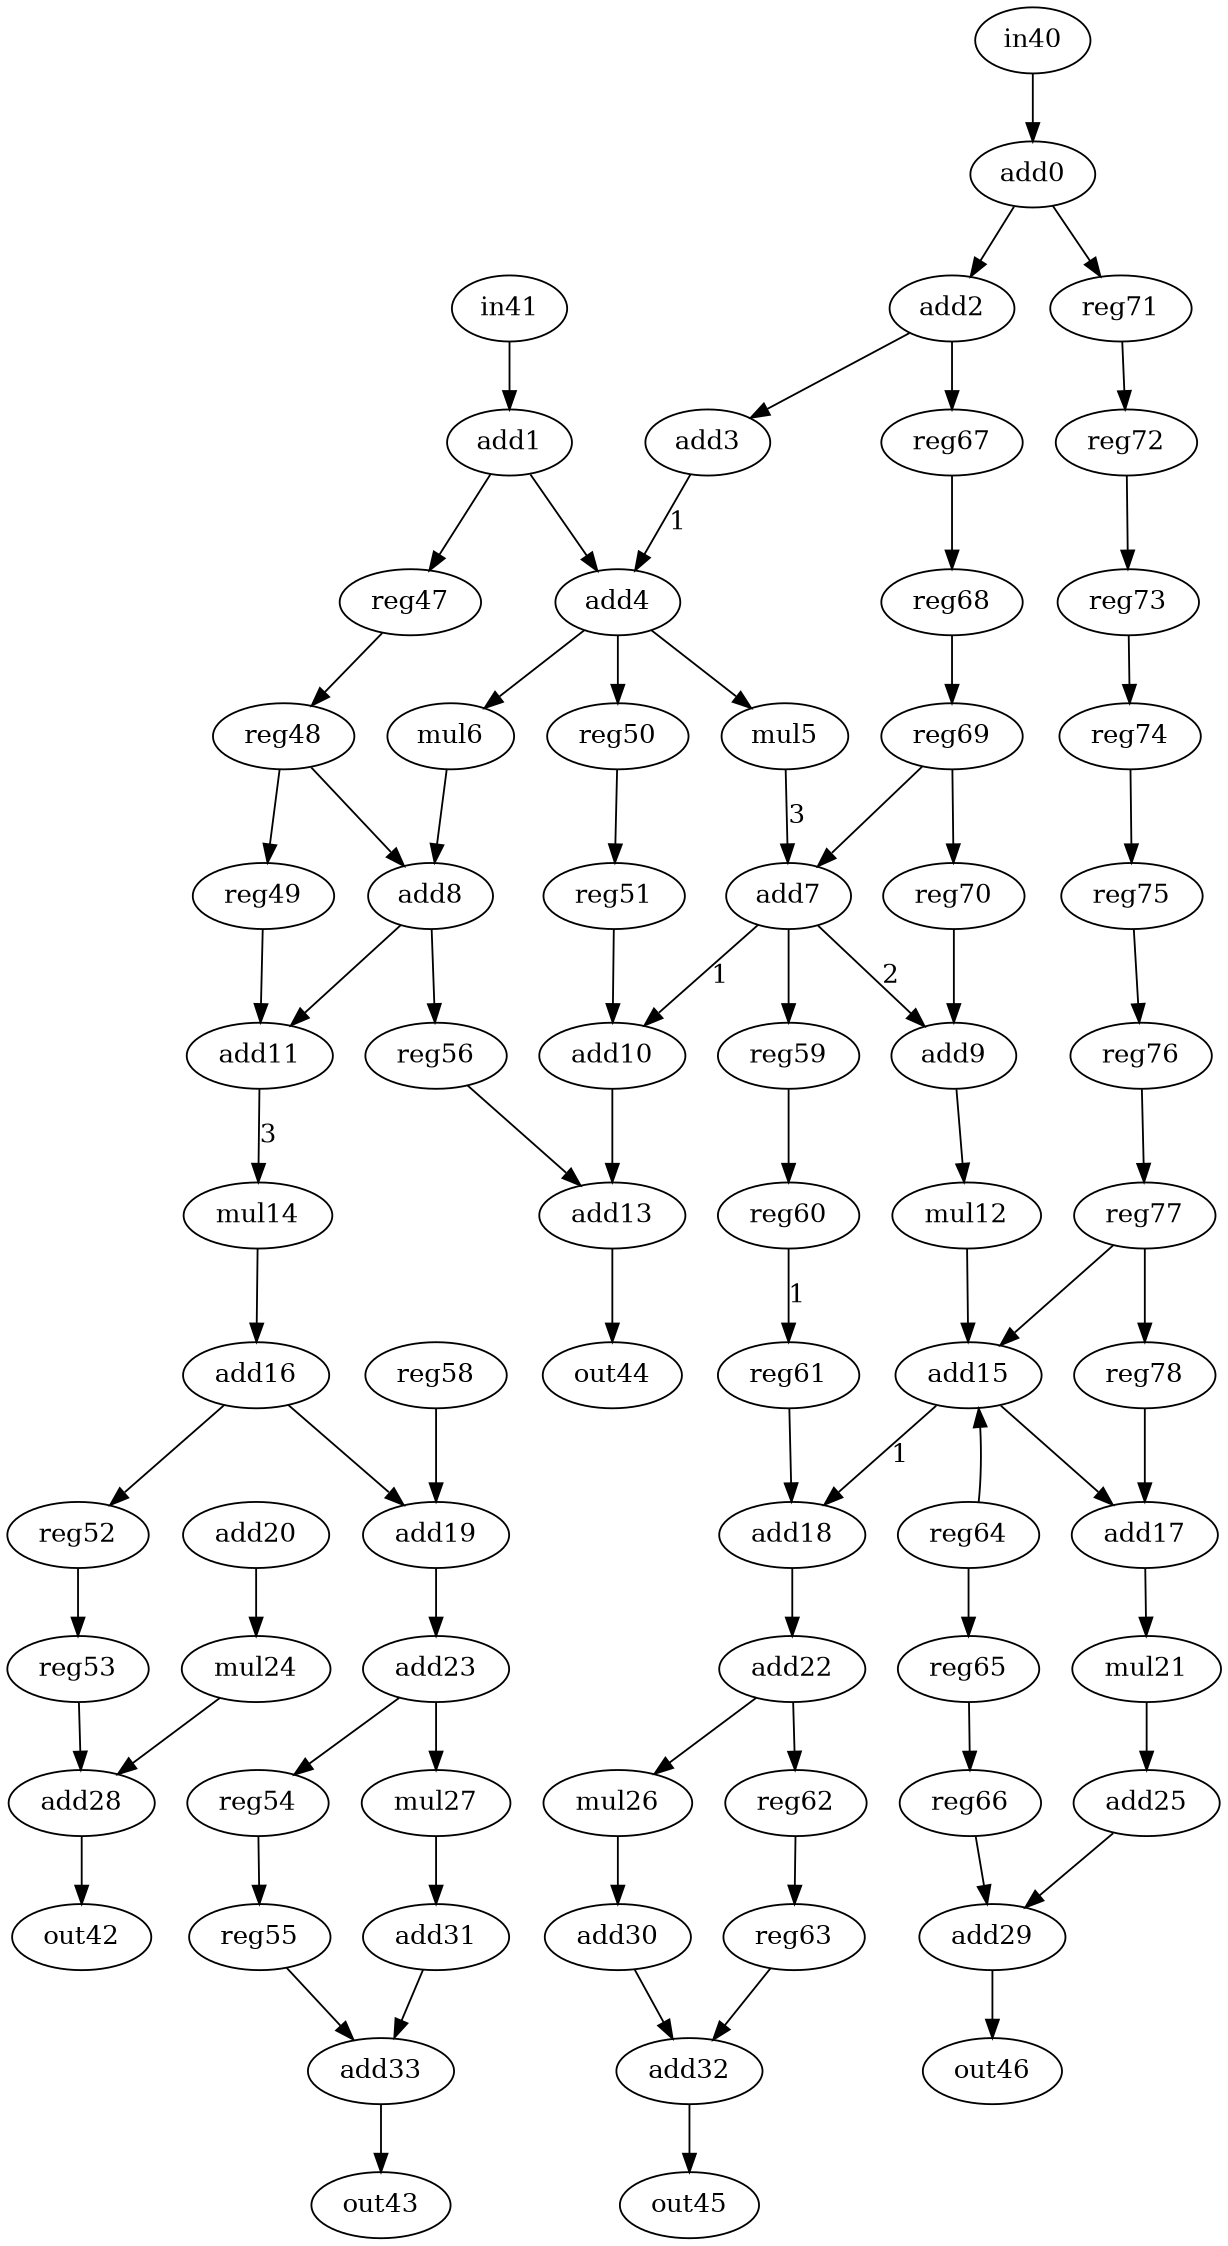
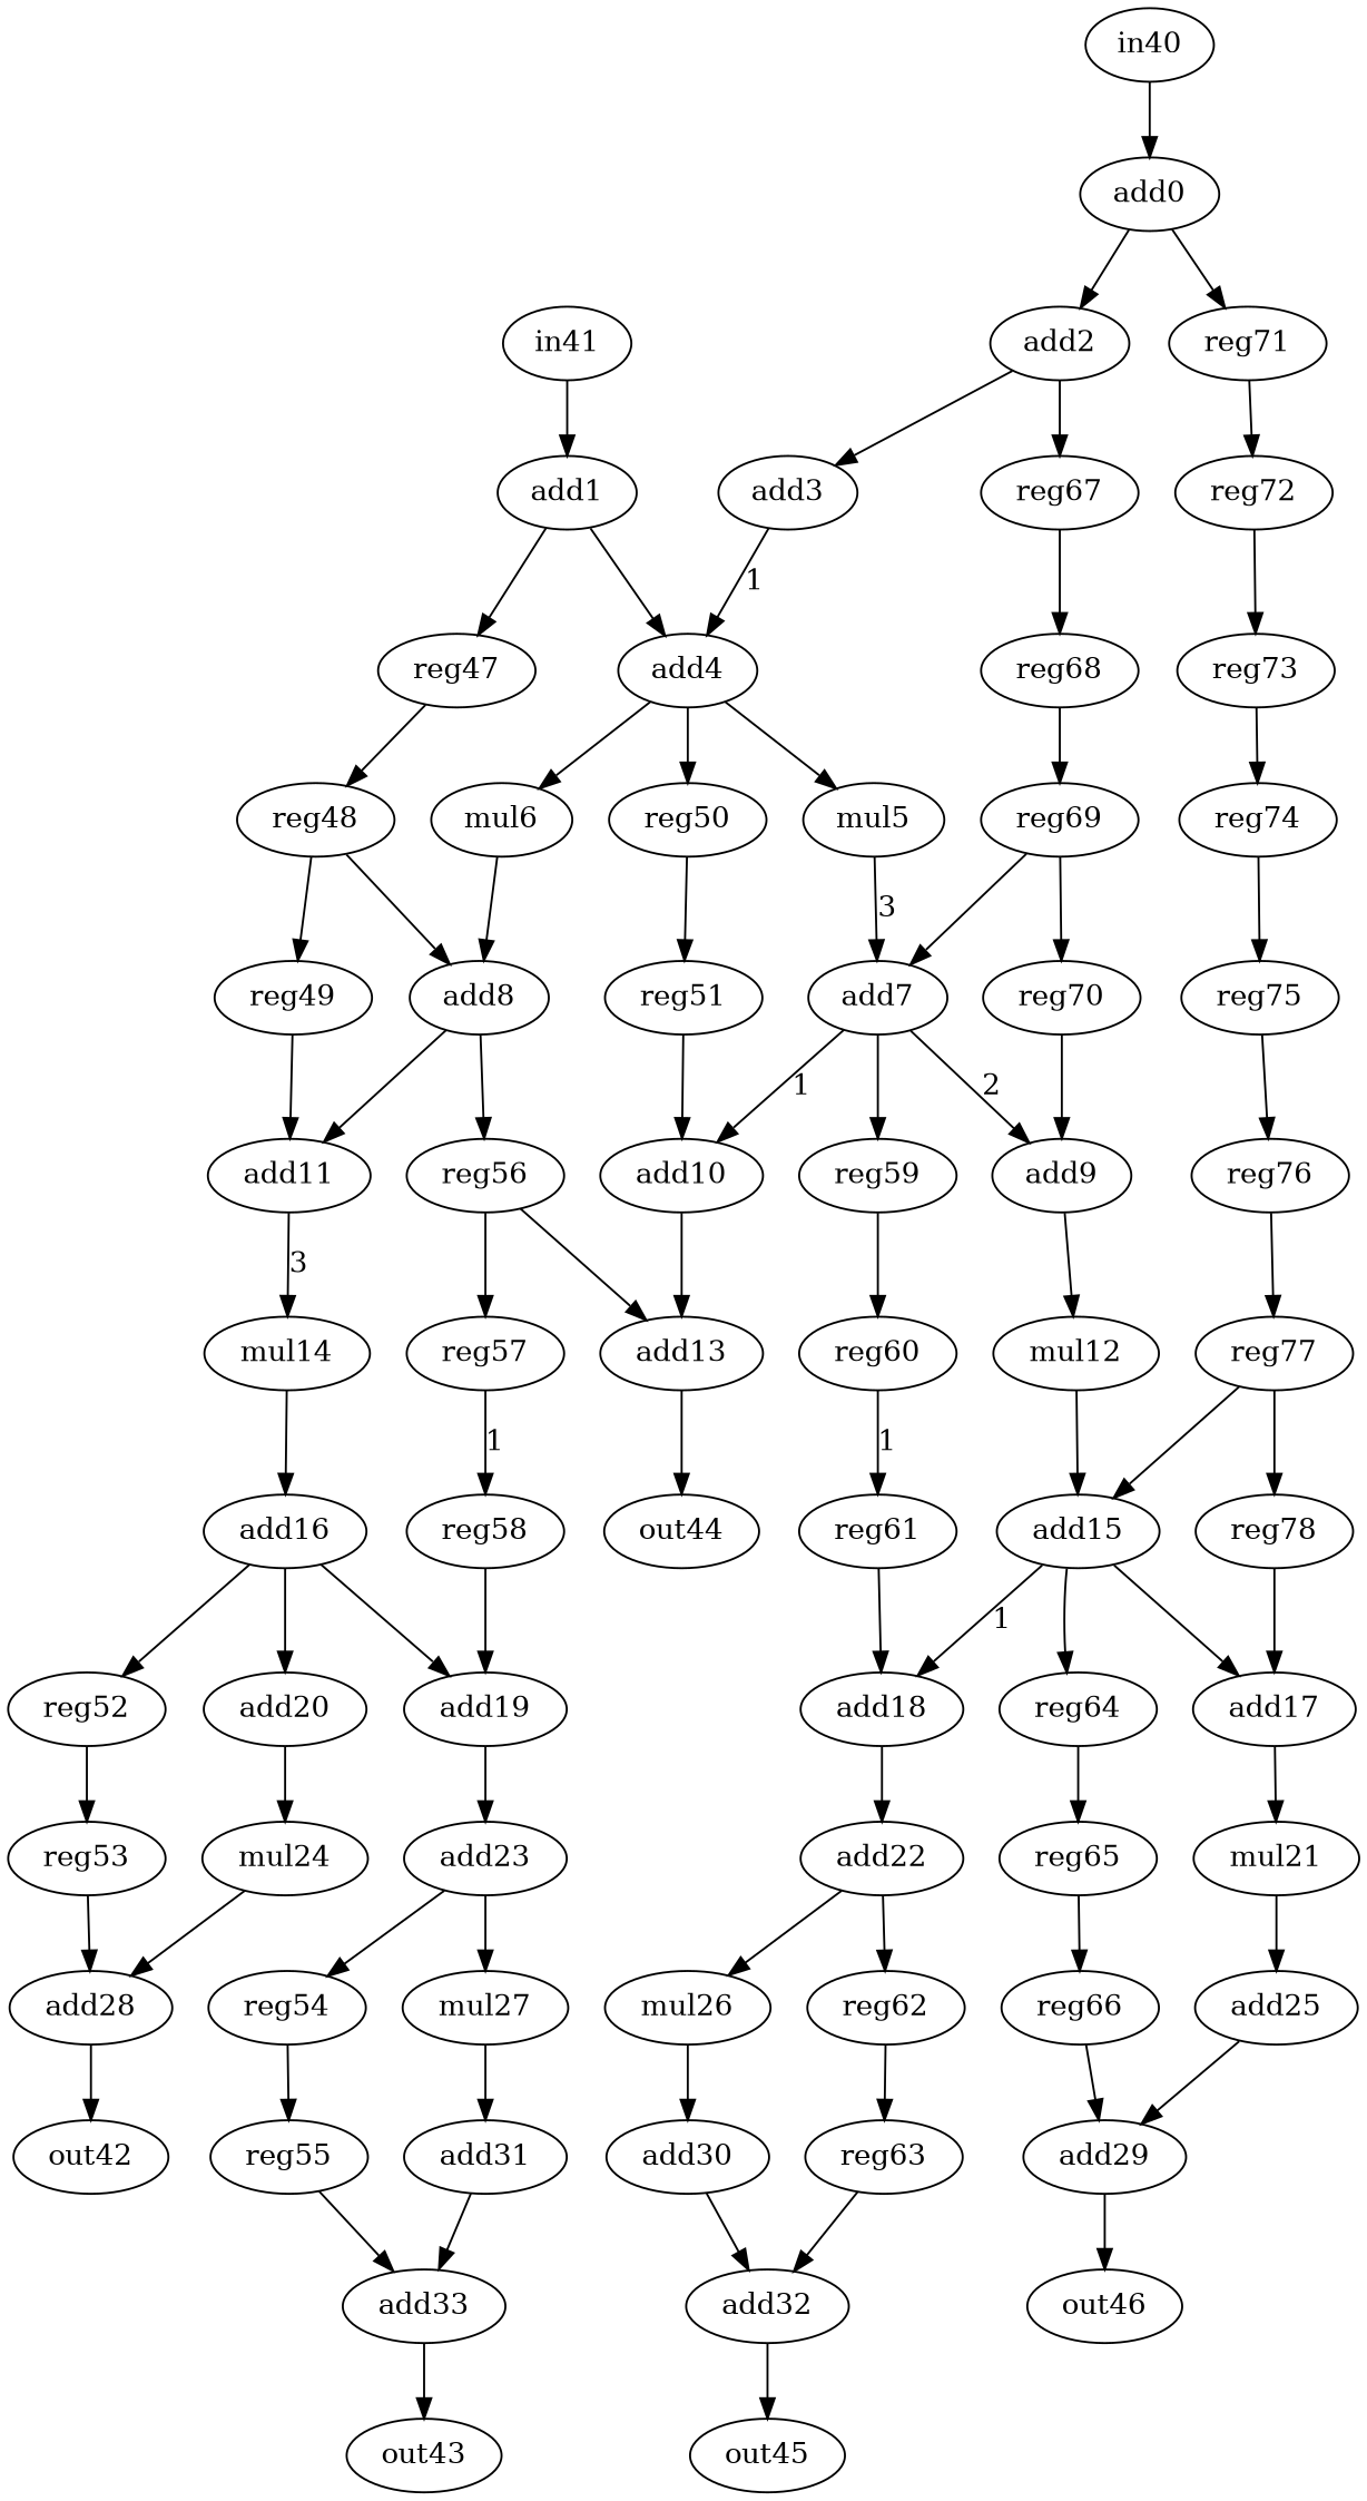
  strict digraph {
    node [alap=12 asap=12 op=reg]
    edge [port=0 w=0]
    n1 [alap=1 asap=1 label=add0 op=addi value=2]
    n2 [alap=2 asap=2 label=add2 op=addi value=2]
    n3 [alap=2 asap=2 label=reg71]
    n4 [alap=3 asap=3 label=add3 op=addi value=2]
    n5 [alap=3 asap=3 label=reg67]
    n6 [alap=3 asap=3 label=reg72]
    n7 [alap=3 asap=1 label=add1 op=addi value=2]
    n8 [alap=4 asap=4 label=add4 op=add]
    n9 [alap=4 asap=2 label=reg47]
    n10 [alap=5 asap=5 label=mul5 op=muli value=2]
    n11 [alap=5 asap=5 label=mul6 op=muli value=2]
    n12 [alap=5 asap=5 label=reg50]
    n13 [alap=5 asap=3 label=reg48]
    n14 [alap=4 asap=4 label=reg68]
    n15 [alap=6 asap=6 label=add7 op=add]
    n16 [alap=6 asap=6 label=add8 op=add]
    n17 [alap=6 asap=6 label=reg51]
    n18 [alap=7 asap=7 label=add9 op=add]
    n19 [alap=7 asap=7 label=add10 op=add]
    n20 [alap=7 asap=7 label=reg59]
    n21 [alap=7 asap=7 label=add11 op=add]
    n22 [alap=7 asap=7 label=reg56]
    n23 [alap=8 asap=8 label=mul12 op=muli value=2]
    n24 [alap=8 asap=8 label=add13 op=add]
    n25 [alap=8 asap=8 label=reg60]
    n26 [alap=8 asap=8 label=mul14 op=muli value=2]
+   n27 [alap=8 asap=8 label=reg57]
    n28 [alap=9 asap=9 label=add15 op=add]
    n29 [alap=9 asap=9 label=out44 op=out]
    n30 [alap=9 asap=9 label=add16 op=addi value=2]
    n31 [alap=10 asap=10 label=add17 op=add]
    n32 [alap=10 asap=10 label=add18 op=add]
    n33 [alap=10 asap=10 label=reg64]
    n34 [alap=10 asap=10 label=add19 op=add]
    n35 [alap=10 asap=10 label=add20 op=addi value=2]
    n36 [alap=10 asap=10 label=reg52]
    n37 [alap=11 asap=11 label=mul21 op=muli value=2]
    n38 [alap=11 asap=11 label=add22 op=addi value=2]
    n39 [alap=11 asap=11 label=reg65]
    n40 [alap=11 asap=11 label=add23 op=addi value=2]
    n41 [alap=11 asap=11 label=mul24 op=muli value=2]
    n42 [alap=11 asap=11 label=reg53]
    n43 [label=add25 op=addi value=2]
    n44 [label=mul26 op=muli value=2]
    n45 [label=reg62]
    n46 [label=mul27 op=muli value=2]
    n47 [label=reg54]
    n48 [label=add28 op=add]
    n49 [alap=13 asap=13 label=add29 op=add]
    n50 [alap=13 asap=13 label=add30 op=addi value=2]
    n51 [alap=13 asap=13 label=reg63]
    n52 [alap=13 asap=13 label=add31 op=addi value=2]
    n53 [alap=13 asap=13 label=reg55]
    n54 [alap=13 asap=13 label=out42 op=out]
    n55 [alap=14 asap=14 label=out46 op=out]
    n56 [alap=14 asap=14 label=add32 op=add]
    n57 [alap=14 asap=14 label=add33 op=add]
    n58 [alap=15 asap=15 label=out45 op=out]
    n59 [alap=15 asap=15 label=out43 op=out]
    n60 [alap=0 asap=0 label=in40 op=in]
    n61 [alap=2 asap=0 label=in41 op=in]
    n62 [alap=6 asap=4 label=reg49]
    n63 [alap=9 asap=9 label=reg58]
    n64 [alap=9 asap=9 label=reg61]
    n65 [label=reg66]
    n66 [alap=5 asap=5 label=reg69]
    n67 [alap=6 asap=6 label=reg70]
    n68 [alap=4 asap=4 label=reg73]
    n69 [alap=5 asap=5 label=reg74]
    n70 [alap=6 asap=6 label=reg75]
    n71 [alap=7 asap=7 label=reg76]
    n72 [alap=8 asap=8 label=reg77]
    n73 [alap=9 asap=9 label=reg78]
    n1 -> n2
    n1 -> n3
    n2 -> n4
    n2 -> n5
    n3 -> n6
    n4 -> n8 [label=1 port=1 w=1]
    n5 -> n14
    n6 -> n68
    n7 -> n8
    n7 -> n9
    n8 -> n10
    n8 -> n11
    n8 -> n12
    n9 -> n13
    n10 -> n15 [label=3 w=1]
    n11 -> n16
    n12 -> n17
    n13 -> n16 [port=1]
    n13 -> n62
    n14 -> n66
    n15 -> n18 [label=2 w=2]
    n15 -> n19 [label=1 w=1]
    n15 -> n20
    n16 -> n21
    n16 -> n22
    n17 -> n19 [port=1]
    n18 -> n23
    n19 -> n24
    n20 -> n25
    n21 -> n26 [label=3 w=3]
    n22 -> n24 [port=1]
+   n22 -> n27
    n23 -> n28
    n24 -> n29
    n25 -> n64 [label=1 w=1]
    n26 -> n30
+   n27 -> n63 [label=1 w=1]
    n28 -> n31
    n28 -> n32 [label=1 w=1]
-   n33 -> n28
+   n28 -> n33
    n30 -> n34
+   n30 -> n35
    n30 -> n36
    n31 -> n37
    n32 -> n38
    n33 -> n39
    n34 -> n40
    n35 -> n41
    n36 -> n42
    n37 -> n43
    n38 -> n44
    n38 -> n45
    n39 -> n65
    n40 -> n46
    n40 -> n47
    n41 -> n48
    n42 -> n48 [port=1]
    n43 -> n49
    n44 -> n50
    n45 -> n51
    n46 -> n52
    n47 -> n53
    n48 -> n54
    n49 -> n55
    n50 -> n56
    n51 -> n56 [port=1]
    n52 -> n57
    n53 -> n57 [port=1]
    n56 -> n58
    n57 -> n59
    n60 -> n1
    n61 -> n7
    n62 -> n21 [port=1]
    n63 -> n34 [port=1]
    n64 -> n32 [port=1]
    n65 -> n49 [port=1]
    n66 -> n15 [port=1]
    n66 -> n67
    n67 -> n18 [port=1]
    n68 -> n69
    n69 -> n70
    n70 -> n71
    n71 -> n72
    n72 -> n28 [port=1]
    n72 -> n73
    n73 -> n31 [port=1]
  }
